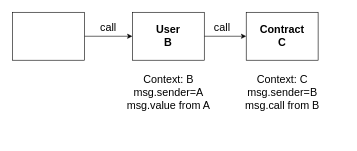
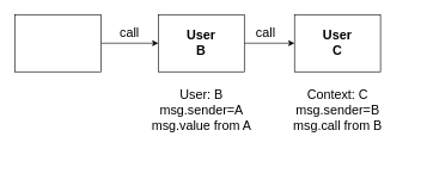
  <mxCell id="0" />
  <mxCell id="1" parent="0" />
  <mxCell id="2" style="edgeStyle=orthogonalEdgeStyle;rounded=0;orthogonalLoop=1;jettySize=auto;html=1;entryX=0;entryY=0.5;entryDx=0;entryDy=0;" edge="1" parent="1" source="3" target="5"><mxGeometry relative="1" as="geometry" /></mxCell>
  <mxCell id="3" value="" style="rounded=0;whiteSpace=wrap;html=1;" vertex="1" parent="1"><mxGeometry x="20" y="20" width="120" height="80" as="geometry" /></mxCell>
  <mxCell id="4" style="edgeStyle=orthogonalEdgeStyle;rounded=0;orthogonalLoop=1;jettySize=auto;html=1;exitX=1;exitY=0.5;exitDx=0;exitDy=0;entryX=0;entryY=0.5;entryDx=0;entryDy=0;" edge="1" parent="1" source="5" target="6"><mxGeometry relative="1" as="geometry" /></mxCell>
  <mxCell id="5" value="" style="rounded=0;whiteSpace=wrap;html=1;" vertex="1" parent="1"><mxGeometry x="220" y="20" width="120" height="80" as="geometry" /></mxCell>
  <mxCell id="6" value="" style="rounded=0;whiteSpace=wrap;html=1;" vertex="1" parent="1"><mxGeometry x="410" y="20" width="120" height="80" as="geometry" /></mxCell>
  <mxCell id="7" value="&lt;font style=&quot;font-size: 18px;&quot;&gt;&lt;b&gt;User&lt;br&gt;B&lt;br&gt;&lt;/b&gt;&lt;/font&gt;" style="text;html=1;strokeColor=none;fillColor=none;align=center;verticalAlign=middle;whiteSpace=wrap;rounded=0;" vertex="1" parent="1"><mxGeometry x="235" y="30" width="90" height="60" as="geometry" /></mxCell>
- <mxCell id="8" value="&lt;font style=&quot;font-size: 18px;&quot;&gt;&lt;b&gt;Contract&lt;br&gt;C&lt;br&gt;&lt;/b&gt;&lt;/font&gt;" style="text;html=1;strokeColor=none;fillColor=none;align=center;verticalAlign=middle;whiteSpace=wrap;rounded=0;" vertex="1" parent="1"><mxGeometry x="425" y="30" width="90" height="60" as="geometry" /></mxCell>
+ <mxCell id="8" value="&lt;font style=&quot;font-size: 18px;&quot;&gt;&lt;b&gt;User&lt;br&gt;C&lt;br&gt;&lt;/b&gt;&lt;/font&gt;" style="text;html=1;strokeColor=none;fillColor=none;align=center;verticalAlign=middle;whiteSpace=wrap;rounded=0;" vertex="1" parent="1"><mxGeometry x="425" y="30" width="90" height="60" as="geometry" /></mxCell>
  <mxCell id="9" value="call" style="text;html=1;strokeColor=none;fillColor=none;align=center;verticalAlign=middle;whiteSpace=wrap;rounded=0;fontSize=18;" vertex="1" parent="1"><mxGeometry x="150" y="30" width="60" height="30" as="geometry" /></mxCell>
  <mxCell id="10" value="call" style="text;html=1;strokeColor=none;fillColor=none;align=center;verticalAlign=middle;whiteSpace=wrap;rounded=0;fontSize=18;" vertex="1" parent="1"><mxGeometry x="340" y="25" width="60" height="40" as="geometry" /></mxCell>
- <mxCell id="11" value="Context: B&lt;br&gt;msg.sender=A&lt;br&gt;msg.value from A" style="text;html=1;strokeColor=none;fillColor=none;align=center;verticalAlign=middle;whiteSpace=wrap;rounded=0;fontSize=18;" vertex="1" parent="1"><mxGeometry x="177.5" y="80" width="205" height="150" as="geometry" /></mxCell>
+ <mxCell id="11" value="User: B&lt;br&gt;msg.sender=A&lt;br&gt;msg.value from A" style="text;html=1;strokeColor=none;fillColor=none;align=center;verticalAlign=middle;whiteSpace=wrap;rounded=0;fontSize=18;" vertex="1" parent="1"><mxGeometry x="177.5" y="80" width="205" height="150" as="geometry" /></mxCell>
  <mxCell id="12" value="Context: C&lt;br&gt;msg.sender=B&lt;br&gt;msg.call from B" style="text;html=1;strokeColor=none;fillColor=none;align=center;verticalAlign=middle;whiteSpace=wrap;rounded=0;fontSize=18;" vertex="1" parent="1"><mxGeometry x="367.5" y="80" width="205" height="150" as="geometry" /></mxCell>
